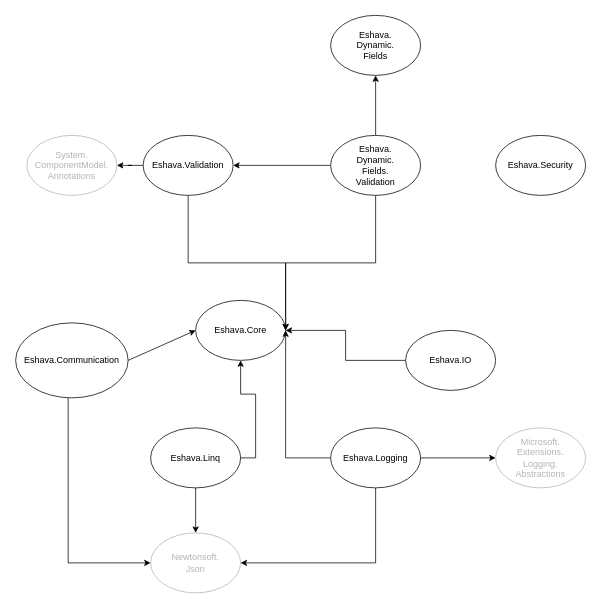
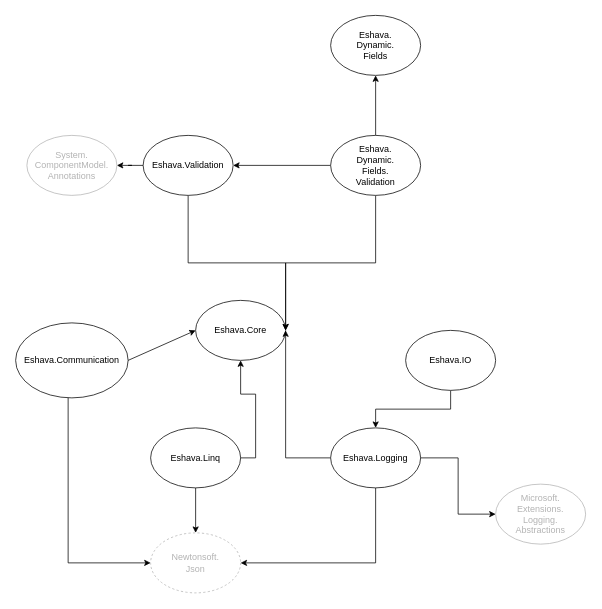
  <mxCell id="0" />
  <mxCell id="1" parent="0" />
  <mxCell id="2" value="Eshava.Core" style="ellipse;whiteSpace=wrap;html=1;" parent="1" vertex="1"><mxGeometry x="260" y="400" width="120" height="80" as="geometry" /></mxCell>
  <mxCell id="3" style="edgeStyle=orthogonalEdgeStyle;rounded=0;orthogonalLoop=1;jettySize=auto;html=1;fontColor=#B3B3B3;" parent="1" source="4" target="15" edge="1"><mxGeometry relative="1" as="geometry"><Array as="points"><mxPoint x="90" y="750" /></Array></mxGeometry></mxCell>
  <mxCell id="4" value="Eshava.Communication" style="ellipse;whiteSpace=wrap;html=1;" parent="1" vertex="1"><mxGeometry x="20" y="430" width="150" height="100" as="geometry" /></mxCell>
- <mxCell id="5" style="edgeStyle=orthogonalEdgeStyle;rounded=0;orthogonalLoop=1;jettySize=auto;html=1;" parent="1" source="6" target="2" edge="1"><mxGeometry relative="1" as="geometry" /></mxCell>
+ <mxCell id="5" style="edgeStyle=orthogonalEdgeStyle;rounded=0;orthogonalLoop=1;jettySize=auto;html=1;" parent="1" source="6" target="20" edge="1"><mxGeometry relative="1" as="geometry" /></mxCell>
  <mxCell id="6" value="Eshava.IO" style="ellipse;whiteSpace=wrap;html=1;" parent="1" vertex="1"><mxGeometry x="540" y="440" width="120" height="80" as="geometry" /></mxCell>
  <mxCell id="7" style="edgeStyle=orthogonalEdgeStyle;rounded=0;orthogonalLoop=1;jettySize=auto;html=1;exitX=1;exitY=0.5;exitDx=0;exitDy=0;" parent="1" source="9" target="2" edge="1"><mxGeometry relative="1" as="geometry" /></mxCell>
  <mxCell id="8" style="edgeStyle=orthogonalEdgeStyle;rounded=0;orthogonalLoop=1;jettySize=auto;html=1;" parent="1" source="9" target="15" edge="1"><mxGeometry relative="1" as="geometry" /></mxCell>
  <mxCell id="9" value="Eshava.Linq" style="ellipse;whiteSpace=wrap;html=1;" parent="1" vertex="1"><mxGeometry x="200" y="570" width="120" height="80" as="geometry" /></mxCell>
- <mxCell id="10" value="Eshava.Security" style="ellipse;whiteSpace=wrap;html=1;" parent="1" vertex="1"><mxGeometry x="660" y="180" width="120" height="80" as="geometry" /></mxCell>
  <mxCell id="11" style="edgeStyle=orthogonalEdgeStyle;rounded=0;orthogonalLoop=1;jettySize=auto;html=1;" parent="1" source="13" target="16" edge="1"><mxGeometry relative="1" as="geometry"><mxPoint x="800" y="650" as="targetPoint" /></mxGeometry></mxCell>
  <mxCell id="12" style="edgeStyle=orthogonalEdgeStyle;rounded=0;orthogonalLoop=1;jettySize=auto;html=1;" parent="1" source="13" target="2" edge="1"><mxGeometry relative="1" as="geometry"><Array as="points"><mxPoint x="250" y="350" /><mxPoint x="380" y="350" /></Array></mxGeometry></mxCell>
  <mxCell id="13" value="Eshava.Validation" style="ellipse;whiteSpace=wrap;html=1;" parent="1" vertex="1"><mxGeometry x="190" y="180" width="120" height="80" as="geometry" /></mxCell>
  <mxCell id="14" value="" style="endArrow=classic;html=1;exitX=1;exitY=0.5;exitDx=0;exitDy=0;entryX=0;entryY=0.5;entryDx=0;entryDy=0;" parent="1" source="4" target="2" edge="1"><mxGeometry width="50" height="50" relative="1" as="geometry"><mxPoint x="-30" y="1130" as="sourcePoint" /><mxPoint x="20" y="1080" as="targetPoint" /></mxGeometry></mxCell>
- <mxCell id="15" value="&lt;div&gt;Newtonsoft.&lt;/div&gt;&lt;div&gt;Json&lt;/div&gt;" style="ellipse;whiteSpace=wrap;html=1;strokeColor=#B3B3B3;fontColor=#B3B3B3;" parent="1" vertex="1"><mxGeometry x="200" y="710" width="120" height="80" as="geometry" /></mxCell>
+ <mxCell id="15" value="&lt;div&gt;Newtonsoft.&lt;/div&gt;&lt;div&gt;Json&lt;/div&gt;" style="ellipse;whiteSpace=wrap;html=1;strokeColor=#B3B3B3;fontColor=#B3B3B3;dashed=1;" parent="1" vertex="1"><mxGeometry x="200" y="710" width="120" height="80" as="geometry" /></mxCell>
  <mxCell id="16" value="&lt;div&gt;System.&lt;/div&gt;&lt;div&gt;ComponentModel.&lt;/div&gt;&lt;div&gt;Annotations&lt;/div&gt;" style="ellipse;whiteSpace=wrap;html=1;strokeColor=#B3B3B3;fontColor=#B3B3B3;" parent="1" vertex="1"><mxGeometry x="35" y="180" width="120" height="80" as="geometry" /></mxCell>
  <mxCell id="17" style="edgeStyle=orthogonalEdgeStyle;rounded=0;orthogonalLoop=1;jettySize=auto;html=1;fontColor=#B3B3B3;" parent="1" source="20" target="2" edge="1"><mxGeometry relative="1" as="geometry"><Array as="points"><mxPoint x="380" y="610" /></Array></mxGeometry></mxCell>
  <mxCell id="18" style="edgeStyle=orthogonalEdgeStyle;rounded=0;orthogonalLoop=1;jettySize=auto;html=1;fontColor=#B3B3B3;" parent="1" source="20" target="15" edge="1"><mxGeometry relative="1" as="geometry"><Array as="points"><mxPoint x="500" y="750" /></Array></mxGeometry></mxCell>
  <mxCell id="19" style="edgeStyle=orthogonalEdgeStyle;rounded=0;orthogonalLoop=1;jettySize=auto;html=1;fontColor=#B3B3B3;" parent="1" source="20" target="21" edge="1"><mxGeometry relative="1" as="geometry" /></mxCell>
  <mxCell id="20" value="Eshava.Logging" style="ellipse;whiteSpace=wrap;html=1;" parent="1" vertex="1"><mxGeometry x="440" y="570" width="120" height="80" as="geometry" /></mxCell>
- <mxCell id="21" value="&lt;div&gt;Microsoft.&lt;/div&gt;&lt;div&gt;Extensions.&lt;/div&gt;&lt;div&gt;Logging.&lt;/div&gt;&lt;div&gt;Abstractions&lt;/div&gt;" style="ellipse;whiteSpace=wrap;html=1;strokeColor=#B3B3B3;fontColor=#B3B3B3;" parent="1" vertex="1"><mxGeometry x="660" y="570" width="120" height="80" as="geometry" /></mxCell>
+ <mxCell id="21" value="&lt;div&gt;Microsoft.&lt;/div&gt;&lt;div&gt;Extensions.&lt;/div&gt;&lt;div&gt;Logging.&lt;/div&gt;&lt;div&gt;Abstractions&lt;/div&gt;" style="ellipse;whiteSpace=wrap;html=1;strokeColor=#B3B3B3;fontColor=#B3B3B3;" parent="1" vertex="1"><mxGeometry x="660" y="645" width="120" height="80" as="geometry" /></mxCell>
  <mxCell id="22" value="&lt;div&gt;Eshava.&lt;/div&gt;&lt;div&gt;Dynamic.&lt;/div&gt;&lt;div&gt;Fields&lt;br&gt;&lt;/div&gt;" style="ellipse;whiteSpace=wrap;html=1;" vertex="1" parent="1"><mxGeometry x="440" y="20" width="120" height="80" as="geometry" /></mxCell>
  <mxCell id="23" style="edgeStyle=orthogonalEdgeStyle;rounded=0;orthogonalLoop=1;jettySize=auto;html=1;" edge="1" parent="1" source="26" target="22"><mxGeometry relative="1" as="geometry" /></mxCell>
  <mxCell id="24" style="edgeStyle=orthogonalEdgeStyle;rounded=0;orthogonalLoop=1;jettySize=auto;html=1;" edge="1" parent="1" source="26" target="2"><mxGeometry relative="1" as="geometry"><Array as="points"><mxPoint x="500" y="350" /><mxPoint x="380" y="350" /></Array></mxGeometry></mxCell>
  <mxCell id="25" style="edgeStyle=orthogonalEdgeStyle;rounded=0;orthogonalLoop=1;jettySize=auto;html=1;" edge="1" parent="1" source="26" target="13"><mxGeometry relative="1" as="geometry" /></mxCell>
  <mxCell id="26" value="&lt;div&gt;Eshava.&lt;/div&gt;&lt;div&gt;Dynamic.&lt;/div&gt;&lt;div&gt;Fields.&lt;/div&gt;&lt;div&gt;Validation&lt;br&gt;&lt;/div&gt;" style="ellipse;whiteSpace=wrap;html=1;" vertex="1" parent="1"><mxGeometry x="440" y="180" width="120" height="80" as="geometry" /></mxCell>
